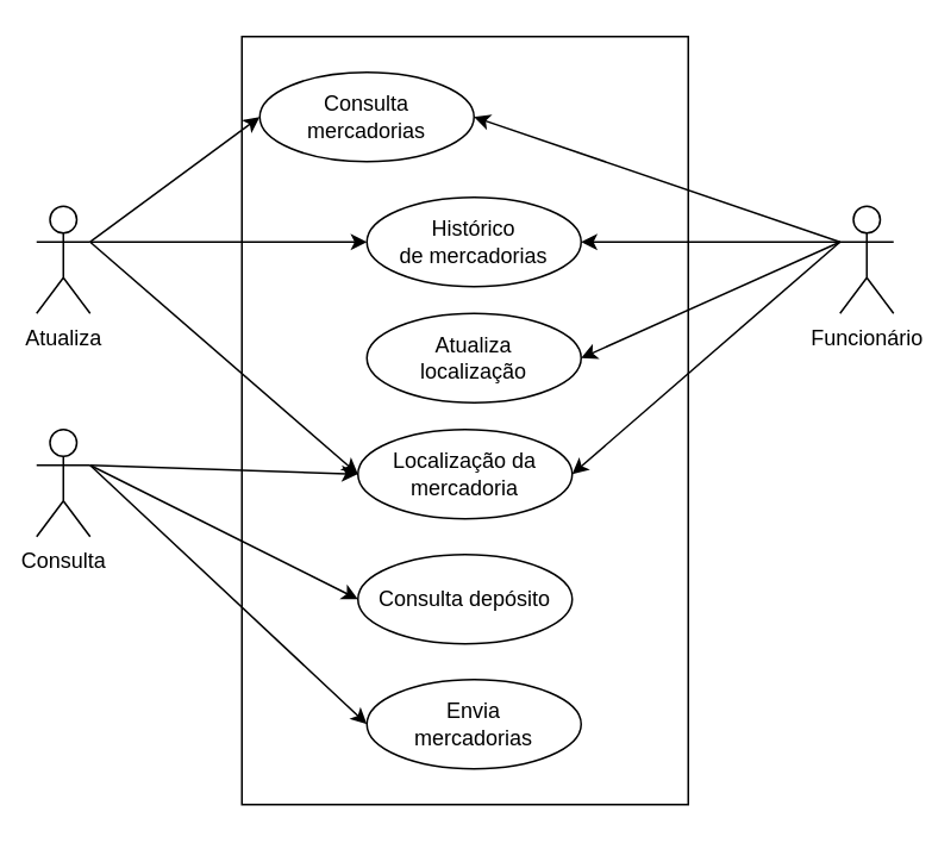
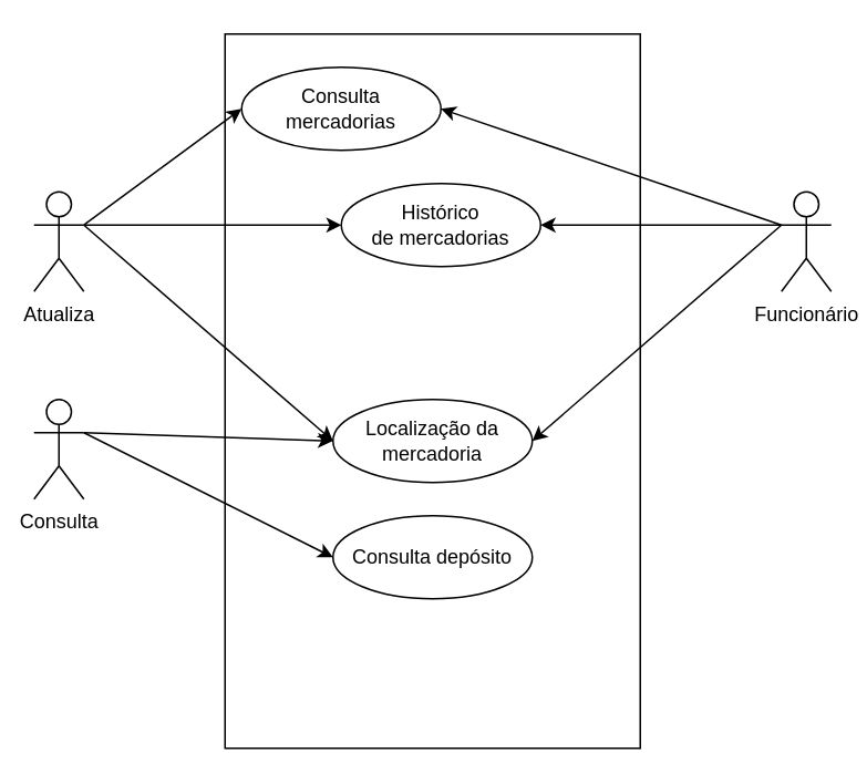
  <mxCell id="0" />
  <mxCell id="1" parent="0" />
  <mxCell id="2" value="Atualiza" style="shape=umlActor;verticalLabelPosition=bottom;verticalAlign=top;html=1;outlineConnect=0;" parent="1" vertex="1"><mxGeometry x="20" y="115" width="30" height="60" as="geometry" /></mxCell>
  <mxCell id="3" value="" style="rounded=0;whiteSpace=wrap;html=1;verticalAlign=top;" parent="1" vertex="1"><mxGeometry x="135" y="20" width="250" height="430" as="geometry" /></mxCell>
  <mxCell id="4" value="" style="endArrow=classic;html=1;exitX=1;exitY=0.333;exitDx=0;exitDy=0;exitPerimeter=0;entryX=0;entryY=0.5;entryDx=0;entryDy=0;" parent="1" source="2" target="12" edge="1"><mxGeometry width="50" height="50" relative="1" as="geometry"><mxPoint x="20" y="360" as="sourcePoint" /><mxPoint x="190" y="230" as="targetPoint" /></mxGeometry></mxCell>
  <mxCell id="5" value="" style="endArrow=classic;html=1;entryX=0;entryY=0.5;entryDx=0;entryDy=0;exitX=1;exitY=0.333;exitDx=0;exitDy=0;exitPerimeter=0;" parent="1" source="11" target="17" edge="1"><mxGeometry width="50" height="50" relative="1" as="geometry"><mxPoint x="30" y="240" as="sourcePoint" /><mxPoint x="190" y="300" as="targetPoint" /></mxGeometry></mxCell>
  <mxCell id="6" value="" style="endArrow=classic;html=1;entryX=0;entryY=0.5;entryDx=0;entryDy=0;exitX=1;exitY=0.333;exitDx=0;exitDy=0;exitPerimeter=0;" parent="1" source="2" target="14" edge="1"><mxGeometry width="50" height="50" relative="1" as="geometry"><mxPoint x="-40" y="220" as="sourcePoint" /><mxPoint x="205" y="125" as="targetPoint" /></mxGeometry></mxCell>
  <mxCell id="7" value="" style="endArrow=classic;html=1;entryX=1;entryY=0.5;entryDx=0;entryDy=0;exitX=0;exitY=0.333;exitDx=0;exitDy=0;exitPerimeter=0;" parent="1" source="10" target="14" edge="1"><mxGeometry width="50" height="50" relative="1" as="geometry"><mxPoint x="550" y="310" as="sourcePoint" /><mxPoint x="330" y="125" as="targetPoint" /></mxGeometry></mxCell>
  <mxCell id="8" value="" style="endArrow=classic;html=1;entryX=1;entryY=0.5;entryDx=0;entryDy=0;exitX=0;exitY=0.333;exitDx=0;exitDy=0;exitPerimeter=0;" parent="1" source="10" target="16" edge="1"><mxGeometry width="50" height="50" relative="1" as="geometry"><mxPoint x="550" y="310" as="sourcePoint" /><mxPoint x="330" y="210" as="targetPoint" /></mxGeometry></mxCell>
  <mxCell id="9" value="" style="endArrow=classic;html=1;entryX=0;entryY=0.5;entryDx=0;entryDy=0;exitX=1;exitY=0.333;exitDx=0;exitDy=0;exitPerimeter=0;" parent="1" source="2" target="16" edge="1"><mxGeometry width="50" height="50" relative="1" as="geometry"><mxPoint x="30" y="520" as="sourcePoint" /><mxPoint x="190" y="210" as="targetPoint" /></mxGeometry></mxCell>
  <mxCell id="10" value="Funcionário" style="shape=umlActor;verticalLabelPosition=bottom;verticalAlign=top;html=1;outlineConnect=0;" parent="1" vertex="1"><mxGeometry x="470" y="115" width="30" height="60" as="geometry" /></mxCell>
  <mxCell id="11" value="Consulta" style="shape=umlActor;verticalLabelPosition=bottom;verticalAlign=top;html=1;outlineConnect=0;" parent="1" vertex="1"><mxGeometry x="20" y="240" width="30" height="60" as="geometry" /></mxCell>
  <mxCell id="12" value="Consulta&lt;br&gt;mercadorias" style="ellipse;whiteSpace=wrap;html=1;verticalAlign=middle;" parent="1" vertex="1"><mxGeometry x="145" y="40" width="120" height="50" as="geometry" /></mxCell>
  <mxCell id="13" value="" style="endArrow=classic;html=1;exitX=1;exitY=0.333;exitDx=0;exitDy=0;exitPerimeter=0;entryX=0;entryY=0.5;entryDx=0;entryDy=0;" parent="1" source="11" target="16" edge="1"><mxGeometry width="50" height="50" relative="1" as="geometry"><mxPoint x="20" y="510" as="sourcePoint" /><mxPoint x="190" y="210" as="targetPoint" /></mxGeometry></mxCell>
  <mxCell id="14" value="Histórico&lt;br&gt;de mercadorias" style="ellipse;whiteSpace=wrap;html=1;verticalAlign=middle;" parent="1" vertex="1"><mxGeometry x="205" y="110" width="120" height="50" as="geometry" /></mxCell>
  <mxCell id="15" value="" style="endArrow=classic;html=1;entryX=1;entryY=0.5;entryDx=0;entryDy=0;exitX=0;exitY=0.333;exitDx=0;exitDy=0;exitPerimeter=0;" parent="1" source="10" target="12" edge="1"><mxGeometry width="50" height="50" relative="1" as="geometry"><mxPoint x="520" y="390" as="sourcePoint" /><mxPoint x="570" y="340" as="targetPoint" /></mxGeometry></mxCell>
  <mxCell id="16" value="Localização da&lt;br&gt;mercadoria" style="ellipse;whiteSpace=wrap;html=1;verticalAlign=middle;" parent="1" vertex="1"><mxGeometry x="200" y="240" width="120" height="50" as="geometry" /></mxCell>
  <mxCell id="17" value="Consulta depósito" style="ellipse;whiteSpace=wrap;html=1;verticalAlign=middle;" parent="1" vertex="1"><mxGeometry x="200" y="310" width="120" height="50" as="geometry" /></mxCell>
- <mxCell id="18" value="Atualiza&lt;br&gt;localização" style="ellipse;whiteSpace=wrap;html=1;verticalAlign=middle;" parent="1" vertex="1"><mxGeometry x="205" y="175" width="120" height="50" as="geometry" /></mxCell>
- <mxCell id="19" value="" style="endArrow=classic;html=1;entryX=1;entryY=0.5;entryDx=0;entryDy=0;exitX=0;exitY=0.333;exitDx=0;exitDy=0;exitPerimeter=0;" parent="1" source="10" target="18" edge="1"><mxGeometry width="50" height="50" relative="1" as="geometry"><mxPoint x="480" y="145" as="sourcePoint" /><mxPoint x="330" y="275" as="targetPoint" /></mxGeometry></mxCell>
- <mxCell id="20" value="Envia&lt;br&gt;mercadorias" style="ellipse;whiteSpace=wrap;html=1;verticalAlign=middle;" vertex="1" parent="1"><mxGeometry x="205" y="380" width="120" height="50" as="geometry" /></mxCell>
- <mxCell id="21" value="" style="endArrow=classic;html=1;exitX=1;exitY=0.333;exitDx=0;exitDy=0;exitPerimeter=0;entryX=0;entryY=0.5;entryDx=0;entryDy=0;" edge="1" parent="1" source="11" target="20"><mxGeometry width="50" height="50" relative="1" as="geometry"><mxPoint x="420" y="380" as="sourcePoint" /><mxPoint x="470" y="330" as="targetPoint" /></mxGeometry></mxCell>
